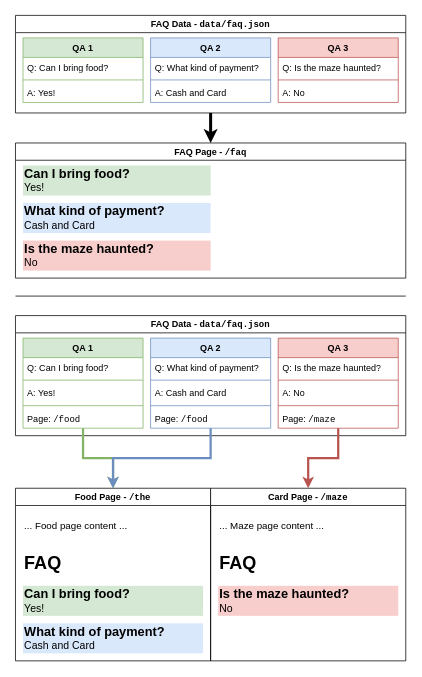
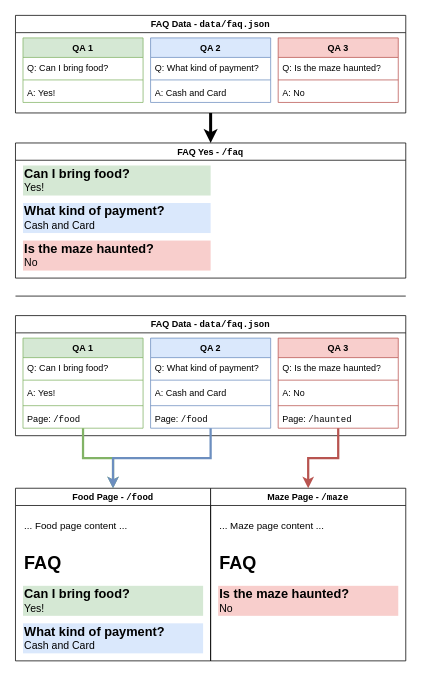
  <mxCell id="0" />
  <mxCell id="1" parent="0" />
  <mxCell id="2" style="edgeStyle=orthogonalEdgeStyle;rounded=0;orthogonalLoop=1;jettySize=auto;html=1;entryX=0.5;entryY=0;entryDx=0;entryDy=0;strokeWidth=4;" edge="1" parent="1" source="3" target="16"><mxGeometry relative="1" as="geometry" /></mxCell>
  <mxCell id="3" value="FAQ Data - &lt;font face=&quot;Courier New&quot;&gt;data/faq.json&lt;/font&gt;" style="swimlane;whiteSpace=wrap;html=1;" vertex="1" parent="1"><mxGeometry x="20" y="20" width="520" height="130" as="geometry" /></mxCell>
  <mxCell id="4" value="QA 1" style="swimlane;fontStyle=1;align=center;verticalAlign=top;childLayout=stackLayout;horizontal=1;startSize=26;horizontalStack=0;resizeParent=1;resizeParentMax=0;resizeLast=0;collapsible=1;marginBottom=0;whiteSpace=wrap;html=1;fillColor=#d5e8d4;strokeColor=#82b366;" vertex="1" parent="3"><mxGeometry x="10" y="30" width="160" height="86" as="geometry" /></mxCell>
  <mxCell id="5" value="Q: Can I bring food?" style="text;strokeColor=none;fillColor=none;align=left;verticalAlign=top;spacingLeft=4;spacingRight=4;overflow=hidden;rotatable=0;points=[[0,0.5],[1,0.5]];portConstraint=eastwest;whiteSpace=wrap;html=1;" vertex="1" parent="4"><mxGeometry y="26" width="160" height="26" as="geometry" /></mxCell>
  <mxCell id="6" value="" style="line;strokeWidth=1;fillColor=none;align=left;verticalAlign=middle;spacingTop=-1;spacingLeft=3;spacingRight=3;rotatable=0;labelPosition=right;points=[];portConstraint=eastwest;strokeColor=inherit;" vertex="1" parent="4"><mxGeometry y="52" width="160" height="8" as="geometry" /></mxCell>
  <mxCell id="7" value="A: Yes!" style="text;strokeColor=none;fillColor=none;align=left;verticalAlign=top;spacingLeft=4;spacingRight=4;overflow=hidden;rotatable=0;points=[[0,0.5],[1,0.5]];portConstraint=eastwest;whiteSpace=wrap;html=1;" vertex="1" parent="4"><mxGeometry y="60" width="160" height="26" as="geometry" /></mxCell>
  <mxCell id="8" value="QA 2" style="swimlane;fontStyle=1;align=center;verticalAlign=top;childLayout=stackLayout;horizontal=1;startSize=26;horizontalStack=0;resizeParent=1;resizeParentMax=0;resizeLast=0;collapsible=1;marginBottom=0;whiteSpace=wrap;html=1;fillColor=#dae8fc;strokeColor=#6c8ebf;" vertex="1" parent="3"><mxGeometry x="180" y="30" width="160" height="86" as="geometry" /></mxCell>
  <mxCell id="9" value="Q: What kind of payment?" style="text;strokeColor=none;fillColor=none;align=left;verticalAlign=top;spacingLeft=4;spacingRight=4;overflow=hidden;rotatable=0;points=[[0,0.5],[1,0.5]];portConstraint=eastwest;whiteSpace=wrap;html=1;" vertex="1" parent="8"><mxGeometry y="26" width="160" height="26" as="geometry" /></mxCell>
  <mxCell id="10" value="" style="line;strokeWidth=1;fillColor=none;align=left;verticalAlign=middle;spacingTop=-1;spacingLeft=3;spacingRight=3;rotatable=0;labelPosition=right;points=[];portConstraint=eastwest;strokeColor=inherit;" vertex="1" parent="8"><mxGeometry y="52" width="160" height="8" as="geometry" /></mxCell>
  <mxCell id="11" value="A: Cash and Card" style="text;strokeColor=none;fillColor=none;align=left;verticalAlign=top;spacingLeft=4;spacingRight=4;overflow=hidden;rotatable=0;points=[[0,0.5],[1,0.5]];portConstraint=eastwest;whiteSpace=wrap;html=1;" vertex="1" parent="8"><mxGeometry y="60" width="160" height="26" as="geometry" /></mxCell>
  <mxCell id="12" value="QA 3" style="swimlane;fontStyle=1;align=center;verticalAlign=top;childLayout=stackLayout;horizontal=1;startSize=26;horizontalStack=0;resizeParent=1;resizeParentMax=0;resizeLast=0;collapsible=1;marginBottom=0;whiteSpace=wrap;html=1;fillColor=#f8cecc;strokeColor=#b85450;" vertex="1" parent="3"><mxGeometry x="350" y="30" width="160" height="86" as="geometry" /></mxCell>
  <mxCell id="13" value="Q: Is the maze haunted?" style="text;strokeColor=none;fillColor=none;align=left;verticalAlign=top;spacingLeft=4;spacingRight=4;overflow=hidden;rotatable=0;points=[[0,0.5],[1,0.5]];portConstraint=eastwest;whiteSpace=wrap;html=1;" vertex="1" parent="12"><mxGeometry y="26" width="160" height="26" as="geometry" /></mxCell>
  <mxCell id="14" value="" style="line;strokeWidth=1;fillColor=none;align=left;verticalAlign=middle;spacingTop=-1;spacingLeft=3;spacingRight=3;rotatable=0;labelPosition=right;points=[];portConstraint=eastwest;strokeColor=inherit;" vertex="1" parent="12"><mxGeometry y="52" width="160" height="8" as="geometry" /></mxCell>
  <mxCell id="15" value="A: No" style="text;strokeColor=none;fillColor=none;align=left;verticalAlign=top;spacingLeft=4;spacingRight=4;overflow=hidden;rotatable=0;points=[[0,0.5],[1,0.5]];portConstraint=eastwest;whiteSpace=wrap;html=1;" vertex="1" parent="12"><mxGeometry y="60" width="160" height="26" as="geometry" /></mxCell>
- <mxCell id="16" value="FAQ Page - &lt;font face=&quot;Courier New&quot;&gt;/faq&lt;/font&gt;" style="swimlane;whiteSpace=wrap;html=1;" vertex="1" parent="1"><mxGeometry x="20" y="190" width="520" height="180" as="geometry" /></mxCell>
+ <mxCell id="16" value="FAQ Yes - &lt;font face=&quot;Courier New&quot;&gt;/faq&lt;/font&gt;" style="swimlane;whiteSpace=wrap;html=1;" vertex="1" parent="1"><mxGeometry x="20" y="190" width="520" height="180" as="geometry" /></mxCell>
  <mxCell id="17" value="&lt;b&gt;&lt;font style=&quot;font-size: 17px;&quot;&gt;Can I bring food?&lt;/font&gt;&lt;/b&gt;&lt;div&gt;&lt;font style=&quot;font-size: 14px;&quot;&gt;Yes!&lt;/font&gt;&lt;/div&gt;" style="text;html=1;align=left;verticalAlign=middle;whiteSpace=wrap;rounded=0;fillColor=#d5e8d4;strokeColor=none;" vertex="1" parent="16"><mxGeometry x="10" y="30" width="250" height="40" as="geometry" /></mxCell>
  <mxCell id="18" value="&lt;span style=&quot;font-size: 17px;&quot;&gt;&lt;b&gt;What kind of payment?&lt;/b&gt;&lt;/span&gt;&lt;br&gt;&lt;div&gt;&lt;span style=&quot;font-size: 14px;&quot;&gt;Cash and Card&lt;/span&gt;&lt;/div&gt;" style="text;html=1;align=left;verticalAlign=middle;whiteSpace=wrap;rounded=0;fillColor=#dae8fc;strokeColor=none;" vertex="1" parent="16"><mxGeometry x="10" y="80" width="250" height="40" as="geometry" /></mxCell>
  <mxCell id="19" value="&lt;span style=&quot;font-size: 17px;&quot;&gt;&lt;b&gt;Is the maze haunted?&lt;/b&gt;&lt;/span&gt;&lt;br&gt;&lt;div&gt;&lt;span style=&quot;font-size: 14px;&quot;&gt;No&lt;/span&gt;&lt;/div&gt;" style="text;html=1;align=left;verticalAlign=middle;whiteSpace=wrap;rounded=0;fillColor=#f8cecc;strokeColor=none;" vertex="1" parent="16"><mxGeometry x="10" y="130" width="250" height="40" as="geometry" /></mxCell>
  <mxCell id="20" value="FAQ Data - &lt;font face=&quot;Courier New&quot;&gt;data/faq.json&lt;/font&gt;" style="swimlane;whiteSpace=wrap;html=1;" vertex="1" parent="1"><mxGeometry x="20" y="420" width="520" height="160" as="geometry" /></mxCell>
  <mxCell id="21" value="QA 1" style="swimlane;fontStyle=1;align=center;verticalAlign=top;childLayout=stackLayout;horizontal=1;startSize=26;horizontalStack=0;resizeParent=1;resizeParentMax=0;resizeLast=0;collapsible=1;marginBottom=0;whiteSpace=wrap;html=1;fillColor=#d5e8d4;strokeColor=#82b366;" vertex="1" parent="20"><mxGeometry x="10" y="30" width="160" height="120" as="geometry" /></mxCell>
  <mxCell id="22" value="Q: Can I bring food?" style="text;strokeColor=none;fillColor=none;align=left;verticalAlign=top;spacingLeft=4;spacingRight=4;overflow=hidden;rotatable=0;points=[[0,0.5],[1,0.5]];portConstraint=eastwest;whiteSpace=wrap;html=1;" vertex="1" parent="21"><mxGeometry y="26" width="160" height="26" as="geometry" /></mxCell>
  <mxCell id="23" value="" style="line;strokeWidth=1;fillColor=none;align=left;verticalAlign=middle;spacingTop=-1;spacingLeft=3;spacingRight=3;rotatable=0;labelPosition=right;points=[];portConstraint=eastwest;strokeColor=inherit;" vertex="1" parent="21"><mxGeometry y="52" width="160" height="8" as="geometry" /></mxCell>
  <mxCell id="24" value="A: Yes!" style="text;strokeColor=none;fillColor=none;align=left;verticalAlign=top;spacingLeft=4;spacingRight=4;overflow=hidden;rotatable=0;points=[[0,0.5],[1,0.5]];portConstraint=eastwest;whiteSpace=wrap;html=1;" vertex="1" parent="21"><mxGeometry y="60" width="160" height="26" as="geometry" /></mxCell>
  <mxCell id="25" value="" style="line;strokeWidth=1;fillColor=none;align=left;verticalAlign=middle;spacingTop=-1;spacingLeft=3;spacingRight=3;rotatable=0;labelPosition=right;points=[];portConstraint=eastwest;strokeColor=inherit;" vertex="1" parent="21"><mxGeometry y="86" width="160" height="8" as="geometry" /></mxCell>
  <mxCell id="26" value="Page: &lt;font face=&quot;Courier New&quot;&gt;/food&lt;/font&gt;" style="text;strokeColor=none;fillColor=none;align=left;verticalAlign=top;spacingLeft=4;spacingRight=4;overflow=hidden;rotatable=0;points=[[0,0.5],[1,0.5]];portConstraint=eastwest;whiteSpace=wrap;html=1;" vertex="1" parent="21"><mxGeometry y="94" width="160" height="26" as="geometry" /></mxCell>
  <mxCell id="27" value="QA 2" style="swimlane;fontStyle=1;align=center;verticalAlign=top;childLayout=stackLayout;horizontal=1;startSize=26;horizontalStack=0;resizeParent=1;resizeParentMax=0;resizeLast=0;collapsible=1;marginBottom=0;whiteSpace=wrap;html=1;fillColor=#dae8fc;strokeColor=#6c8ebf;" vertex="1" parent="20"><mxGeometry x="180" y="30" width="160" height="120" as="geometry" /></mxCell>
  <mxCell id="28" value="Q: What kind of payment?" style="text;strokeColor=none;fillColor=none;align=left;verticalAlign=top;spacingLeft=4;spacingRight=4;overflow=hidden;rotatable=0;points=[[0,0.5],[1,0.5]];portConstraint=eastwest;whiteSpace=wrap;html=1;" vertex="1" parent="27"><mxGeometry y="26" width="160" height="26" as="geometry" /></mxCell>
  <mxCell id="29" value="" style="line;strokeWidth=1;fillColor=none;align=left;verticalAlign=middle;spacingTop=-1;spacingLeft=3;spacingRight=3;rotatable=0;labelPosition=right;points=[];portConstraint=eastwest;strokeColor=inherit;" vertex="1" parent="27"><mxGeometry y="52" width="160" height="8" as="geometry" /></mxCell>
  <mxCell id="30" value="A: Cash and Card" style="text;strokeColor=none;fillColor=none;align=left;verticalAlign=top;spacingLeft=4;spacingRight=4;overflow=hidden;rotatable=0;points=[[0,0.5],[1,0.5]];portConstraint=eastwest;whiteSpace=wrap;html=1;" vertex="1" parent="27"><mxGeometry y="60" width="160" height="26" as="geometry" /></mxCell>
  <mxCell id="31" value="" style="line;strokeWidth=1;fillColor=none;align=left;verticalAlign=middle;spacingTop=-1;spacingLeft=3;spacingRight=3;rotatable=0;labelPosition=right;points=[];portConstraint=eastwest;strokeColor=inherit;" vertex="1" parent="27"><mxGeometry y="86" width="160" height="8" as="geometry" /></mxCell>
  <mxCell id="32" value="Page: &lt;font face=&quot;Courier New&quot;&gt;/food&lt;/font&gt;" style="text;strokeColor=none;fillColor=none;align=left;verticalAlign=top;spacingLeft=4;spacingRight=4;overflow=hidden;rotatable=0;points=[[0,0.5],[1,0.5]];portConstraint=eastwest;whiteSpace=wrap;html=1;" vertex="1" parent="27"><mxGeometry y="94" width="160" height="26" as="geometry" /></mxCell>
  <mxCell id="33" value="QA 3" style="swimlane;fontStyle=1;align=center;verticalAlign=top;childLayout=stackLayout;horizontal=1;startSize=26;horizontalStack=0;resizeParent=1;resizeParentMax=0;resizeLast=0;collapsible=1;marginBottom=0;whiteSpace=wrap;html=1;fillColor=#f8cecc;strokeColor=#b85450;" vertex="1" parent="20"><mxGeometry x="350" y="30" width="160" height="120" as="geometry" /></mxCell>
  <mxCell id="34" value="Q: Is the maze haunted?" style="text;strokeColor=none;fillColor=none;align=left;verticalAlign=top;spacingLeft=4;spacingRight=4;overflow=hidden;rotatable=0;points=[[0,0.5],[1,0.5]];portConstraint=eastwest;whiteSpace=wrap;html=1;" vertex="1" parent="33"><mxGeometry y="26" width="160" height="26" as="geometry" /></mxCell>
  <mxCell id="35" value="" style="line;strokeWidth=1;fillColor=none;align=left;verticalAlign=middle;spacingTop=-1;spacingLeft=3;spacingRight=3;rotatable=0;labelPosition=right;points=[];portConstraint=eastwest;strokeColor=inherit;" vertex="1" parent="33"><mxGeometry y="52" width="160" height="8" as="geometry" /></mxCell>
  <mxCell id="36" value="A: No" style="text;strokeColor=none;fillColor=none;align=left;verticalAlign=top;spacingLeft=4;spacingRight=4;overflow=hidden;rotatable=0;points=[[0,0.5],[1,0.5]];portConstraint=eastwest;whiteSpace=wrap;html=1;" vertex="1" parent="33"><mxGeometry y="60" width="160" height="26" as="geometry" /></mxCell>
  <mxCell id="37" value="" style="line;strokeWidth=1;fillColor=none;align=left;verticalAlign=middle;spacingTop=-1;spacingLeft=3;spacingRight=3;rotatable=0;labelPosition=right;points=[];portConstraint=eastwest;strokeColor=inherit;" vertex="1" parent="33"><mxGeometry y="86" width="160" height="8" as="geometry" /></mxCell>
- <mxCell id="38" value="Page: &lt;font face=&quot;Courier New&quot;&gt;/maze&lt;/font&gt;" style="text;strokeColor=none;fillColor=none;align=left;verticalAlign=top;spacingLeft=4;spacingRight=4;overflow=hidden;rotatable=0;points=[[0,0.5],[1,0.5]];portConstraint=eastwest;whiteSpace=wrap;html=1;" vertex="1" parent="33"><mxGeometry y="94" width="160" height="26" as="geometry" /></mxCell>
+ <mxCell id="38" value="Page: &lt;font face=&quot;Courier New&quot;&gt;/haunted&lt;/font&gt;" style="text;strokeColor=none;fillColor=none;align=left;verticalAlign=top;spacingLeft=4;spacingRight=4;overflow=hidden;rotatable=0;points=[[0,0.5],[1,0.5]];portConstraint=eastwest;whiteSpace=wrap;html=1;" vertex="1" parent="33"><mxGeometry y="94" width="160" height="26" as="geometry" /></mxCell>
  <mxCell id="39" value="" style="line;strokeWidth=1;fillColor=none;align=left;verticalAlign=middle;spacingTop=-1;spacingLeft=3;spacingRight=3;rotatable=0;labelPosition=right;points=[];portConstraint=eastwest;strokeColor=inherit;" vertex="1" parent="1"><mxGeometry x="20" y="390" width="520" height="8" as="geometry" /></mxCell>
- <mxCell id="40" value="Food Page - &lt;font face=&quot;Courier New&quot;&gt;/the&lt;/font&gt;" style="swimlane;whiteSpace=wrap;html=1;" vertex="1" parent="1"><mxGeometry x="20" y="650" width="260" height="230" as="geometry" /></mxCell>
+ <mxCell id="40" value="Food Page - &lt;font face=&quot;Courier New&quot;&gt;/food&lt;/font&gt;" style="swimlane;whiteSpace=wrap;html=1;" vertex="1" parent="1"><mxGeometry x="20" y="650" width="260" height="230" as="geometry" /></mxCell>
  <mxCell id="41" value="&lt;b&gt;&lt;font style=&quot;font-size: 17px;&quot;&gt;Can I bring food?&lt;/font&gt;&lt;/b&gt;&lt;div&gt;&lt;font style=&quot;font-size: 14px;&quot;&gt;Yes!&lt;/font&gt;&lt;/div&gt;" style="text;html=1;align=left;verticalAlign=middle;whiteSpace=wrap;rounded=0;fillColor=#d5e8d4;strokeColor=none;" vertex="1" parent="40"><mxGeometry x="10" y="130" width="240" height="40" as="geometry" /></mxCell>
  <mxCell id="42" value="&lt;span style=&quot;font-size: 17px;&quot;&gt;&lt;b&gt;What kind of payment?&lt;/b&gt;&lt;/span&gt;&lt;br&gt;&lt;div&gt;&lt;span style=&quot;font-size: 14px;&quot;&gt;Cash and Card&lt;/span&gt;&lt;/div&gt;" style="text;html=1;align=left;verticalAlign=middle;whiteSpace=wrap;rounded=0;fillColor=#dae8fc;strokeColor=none;" vertex="1" parent="40"><mxGeometry x="10" y="180" width="240" height="40" as="geometry" /></mxCell>
  <mxCell id="43" value="&lt;font style=&quot;font-size: 13px;&quot;&gt;... Food page content ...&lt;/font&gt;" style="text;html=1;align=left;verticalAlign=middle;whiteSpace=wrap;rounded=0;" vertex="1" parent="40"><mxGeometry x="10" y="30" width="250" height="40" as="geometry" /></mxCell>
  <mxCell id="44" value="&lt;span&gt;&lt;b&gt;FAQ&lt;/b&gt;&lt;/span&gt;" style="text;html=1;align=left;verticalAlign=middle;whiteSpace=wrap;rounded=0;fontSize=24;" vertex="1" parent="40"><mxGeometry x="10" y="80" width="250" height="40" as="geometry" /></mxCell>
- <mxCell id="45" value="Card Page - &lt;font face=&quot;Courier New&quot;&gt;/maze&lt;/font&gt;" style="swimlane;whiteSpace=wrap;html=1;" vertex="1" parent="1"><mxGeometry x="280" y="650" width="260" height="230" as="geometry" /></mxCell>
+ <mxCell id="45" value="Maze Page - &lt;font face=&quot;Courier New&quot;&gt;/maze&lt;/font&gt;" style="swimlane;whiteSpace=wrap;html=1;" vertex="1" parent="1"><mxGeometry x="280" y="650" width="260" height="230" as="geometry" /></mxCell>
  <mxCell id="46" value="&lt;span style=&quot;font-size: 17px;&quot;&gt;&lt;b&gt;Is the maze haunted?&lt;/b&gt;&lt;/span&gt;&lt;br&gt;&lt;div&gt;&lt;span style=&quot;font-size: 14px;&quot;&gt;No&lt;/span&gt;&lt;/div&gt;" style="text;html=1;align=left;verticalAlign=middle;whiteSpace=wrap;rounded=0;fillColor=#f8cecc;strokeColor=none;" vertex="1" parent="45"><mxGeometry x="10" y="130" width="240" height="40" as="geometry" /></mxCell>
  <mxCell id="47" value="&lt;font style=&quot;font-size: 13px;&quot;&gt;... Maze page content ...&lt;/font&gt;" style="text;html=1;align=left;verticalAlign=middle;whiteSpace=wrap;rounded=0;" vertex="1" parent="45"><mxGeometry x="10" y="30" width="250" height="40" as="geometry" /></mxCell>
  <mxCell id="48" value="&lt;span&gt;&lt;b&gt;FAQ&lt;/b&gt;&lt;/span&gt;" style="text;html=1;align=left;verticalAlign=middle;whiteSpace=wrap;rounded=0;fontSize=24;" vertex="1" parent="45"><mxGeometry x="10" y="80" width="250" height="40" as="geometry" /></mxCell>
  <mxCell id="49" style="edgeStyle=orthogonalEdgeStyle;rounded=0;orthogonalLoop=1;jettySize=auto;html=1;entryX=0.5;entryY=0;entryDx=0;entryDy=0;strokeWidth=3;fillColor=#d5e8d4;strokeColor=#82b366;" edge="1" parent="1" source="21" target="40"><mxGeometry relative="1" as="geometry" /></mxCell>
  <mxCell id="50" style="edgeStyle=orthogonalEdgeStyle;rounded=0;orthogonalLoop=1;jettySize=auto;html=1;entryX=0.5;entryY=0;entryDx=0;entryDy=0;strokeWidth=3;fillColor=#dae8fc;strokeColor=#6c8ebf;" edge="1" parent="1" source="27" target="40"><mxGeometry relative="1" as="geometry" /></mxCell>
  <mxCell id="51" style="edgeStyle=orthogonalEdgeStyle;rounded=0;orthogonalLoop=1;jettySize=auto;html=1;entryX=0.5;entryY=0;entryDx=0;entryDy=0;strokeWidth=3;fillColor=#f8cecc;strokeColor=#b85450;" edge="1" parent="1" source="33" target="45"><mxGeometry relative="1" as="geometry" /></mxCell>
